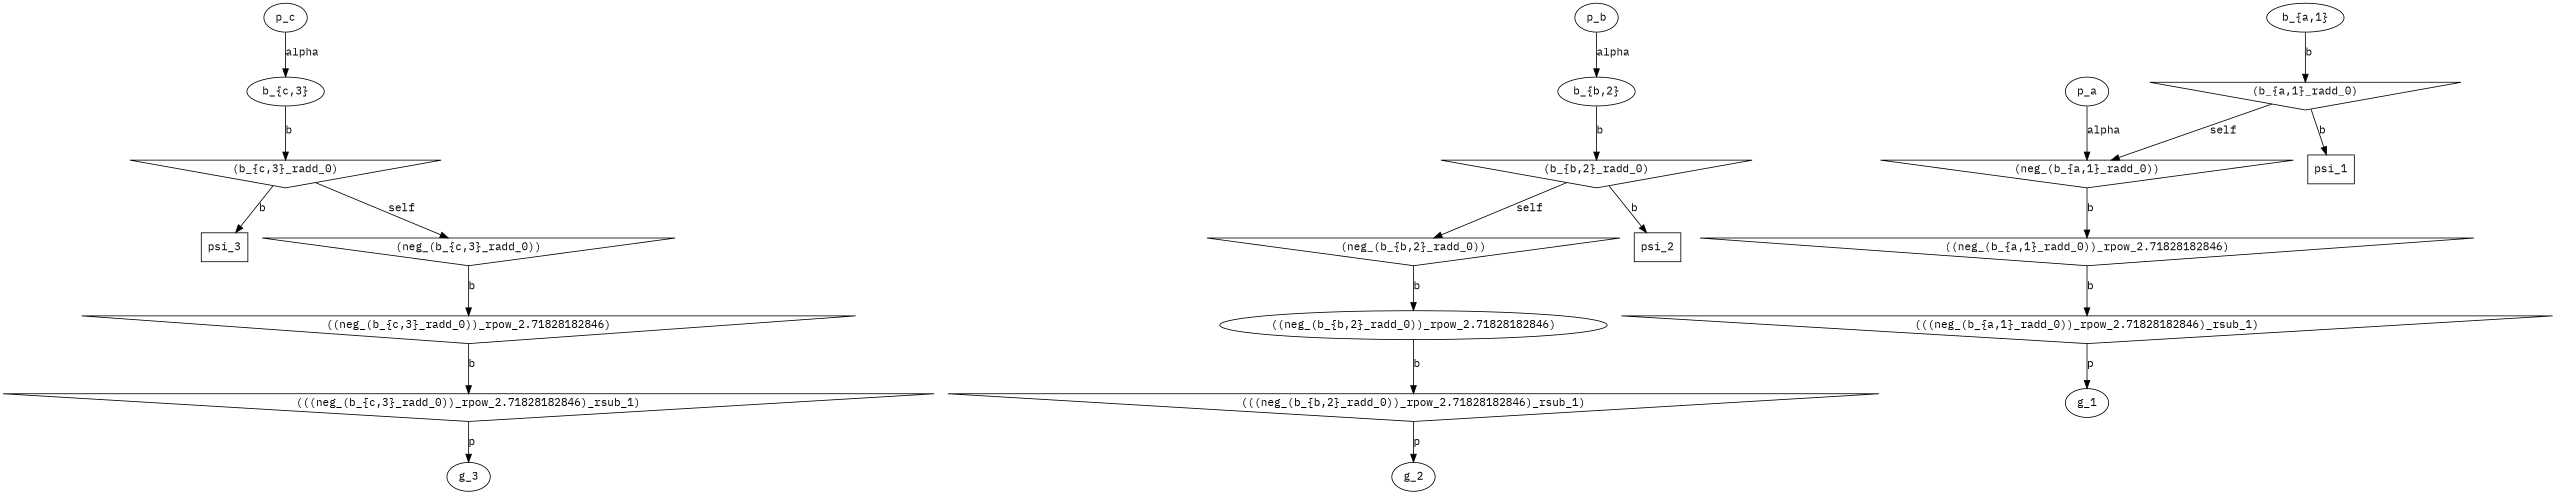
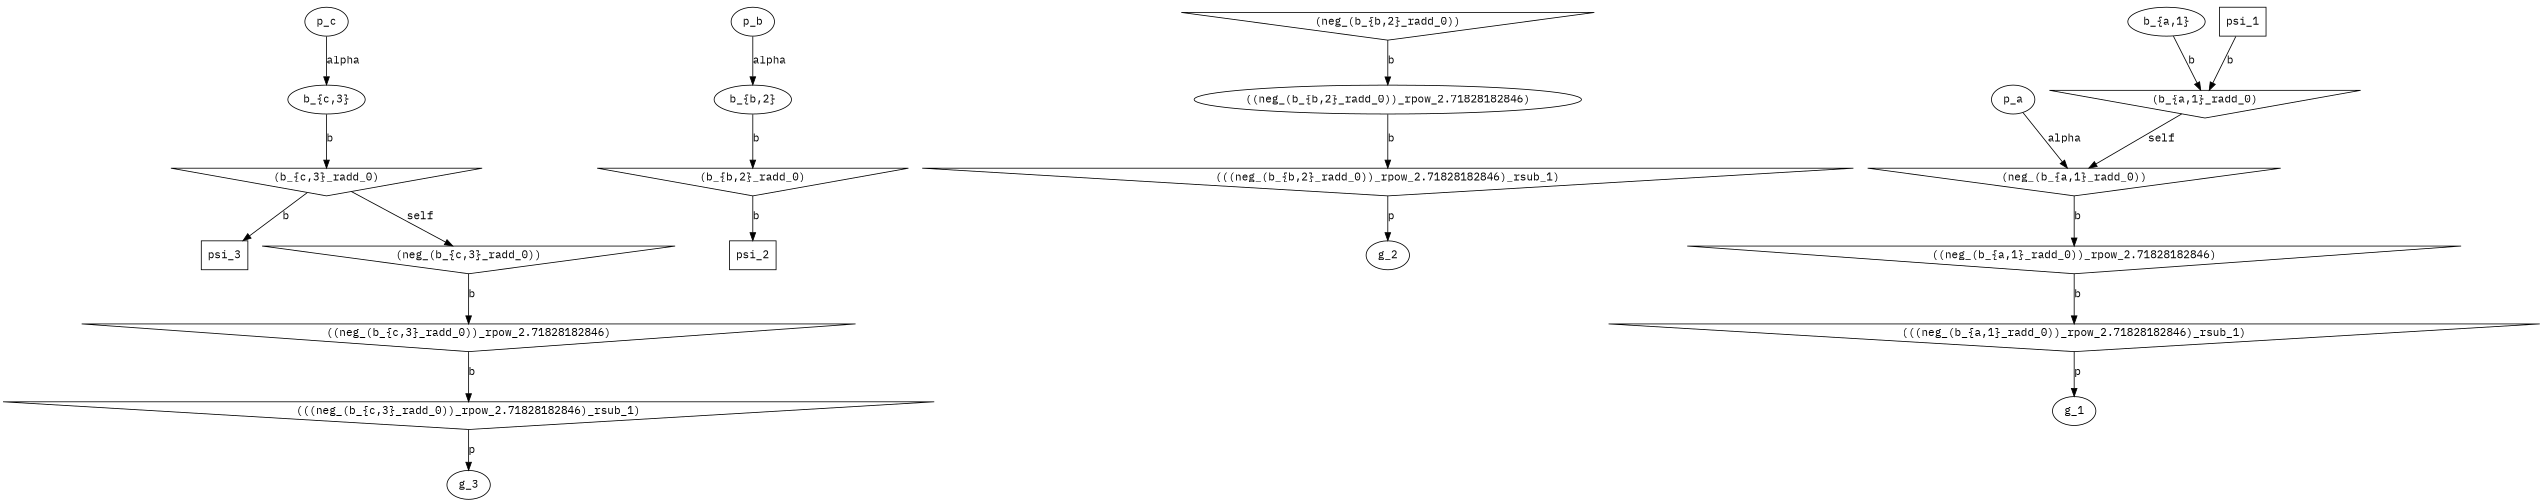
  digraph {
    fontname="IBM Plex Mono"
    node [fontname="IBM Plex Mono" shape=invtriangle]
    edge [fontname="IBM Plex Mono"]
    psi_3 [shape=box]
    "(b_{c,3}_radd_0)"
    "(neg_(b_{c,3}_radd_0))"
    "((neg_(b_{c,3}_radd_0))_rpow_2.71828182846)"
    "b_{c,3}" [shape=""]
    p_c [shape=""]
    "(b_{b,2}_radd_0)"
    "(neg_(b_{b,2}_radd_0))"
    psi_2 [shape=box]
    "((neg_(b_{b,2}_radd_0))_rpow_2.71828182846)" [shape=ellipse]
    "b_{b,2}" [shape=""]
    p_b [shape=""]
    p_a [shape=""]
    "(neg_(b_{a,1}_radd_0))"
    "b_{a,1}" [shape=""]
    "(b_{a,1}_radd_0)"
    psi_1 [shape=box]
    "((neg_(b_{a,1}_radd_0))_rpow_2.71828182846)"
    g_2 [shape=""]
    "(((neg_(b_{b,2}_radd_0))_rpow_2.71828182846)_rsub_1)"
    g_1 [shape=""]
    "(((neg_(b_{a,1}_radd_0))_rpow_2.71828182846)_rsub_1)"
    g_3 [shape=""]
    "(((neg_(b_{c,3}_radd_0))_rpow_2.71828182846)_rsub_1)"
    "(b_{c,3}_radd_0)" -> psi_3 [label=b]
    "(b_{c,3}_radd_0)" -> "(neg_(b_{c,3}_radd_0))" [label=self]
    "(neg_(b_{c,3}_radd_0))" -> "((neg_(b_{c,3}_radd_0))_rpow_2.71828182846)" [label=b]
    "((neg_(b_{c,3}_radd_0))_rpow_2.71828182846)" -> "(((neg_(b_{c,3}_radd_0))_rpow_2.71828182846)_rsub_1)" [label=b]
    "b_{c,3}" -> "(b_{c,3}_radd_0)" [label=b]
    p_c -> "b_{c,3}" [label=alpha]
-   "(b_{b,2}_radd_0)" -> "(neg_(b_{b,2}_radd_0))" [label=self]
    "(b_{b,2}_radd_0)" -> psi_2 [label=b]
    "(neg_(b_{b,2}_radd_0))" -> "((neg_(b_{b,2}_radd_0))_rpow_2.71828182846)" [label=b]
    "((neg_(b_{b,2}_radd_0))_rpow_2.71828182846)" -> "(((neg_(b_{b,2}_radd_0))_rpow_2.71828182846)_rsub_1)" [label=b]
    "b_{b,2}" -> "(b_{b,2}_radd_0)" [label=b]
    p_b -> "b_{b,2}" [label=alpha]
    p_a -> "(neg_(b_{a,1}_radd_0))" [label=alpha]
    "(neg_(b_{a,1}_radd_0))" -> "((neg_(b_{a,1}_radd_0))_rpow_2.71828182846)" [label=b]
    "b_{a,1}" -> "(b_{a,1}_radd_0)" [label=b]
    "(b_{a,1}_radd_0)" -> "(neg_(b_{a,1}_radd_0))" [label=self]
-   "(b_{a,1}_radd_0)" -> psi_1 [label=b]
+   psi_1 -> "(b_{a,1}_radd_0)" [label=b]
    "((neg_(b_{a,1}_radd_0))_rpow_2.71828182846)" -> "(((neg_(b_{a,1}_radd_0))_rpow_2.71828182846)_rsub_1)" [label=b]
    "(((neg_(b_{b,2}_radd_0))_rpow_2.71828182846)_rsub_1)" -> g_2 [label=p]
    "(((neg_(b_{a,1}_radd_0))_rpow_2.71828182846)_rsub_1)" -> g_1 [label=p]
    "(((neg_(b_{c,3}_radd_0))_rpow_2.71828182846)_rsub_1)" -> g_3 [label=p]
  }
